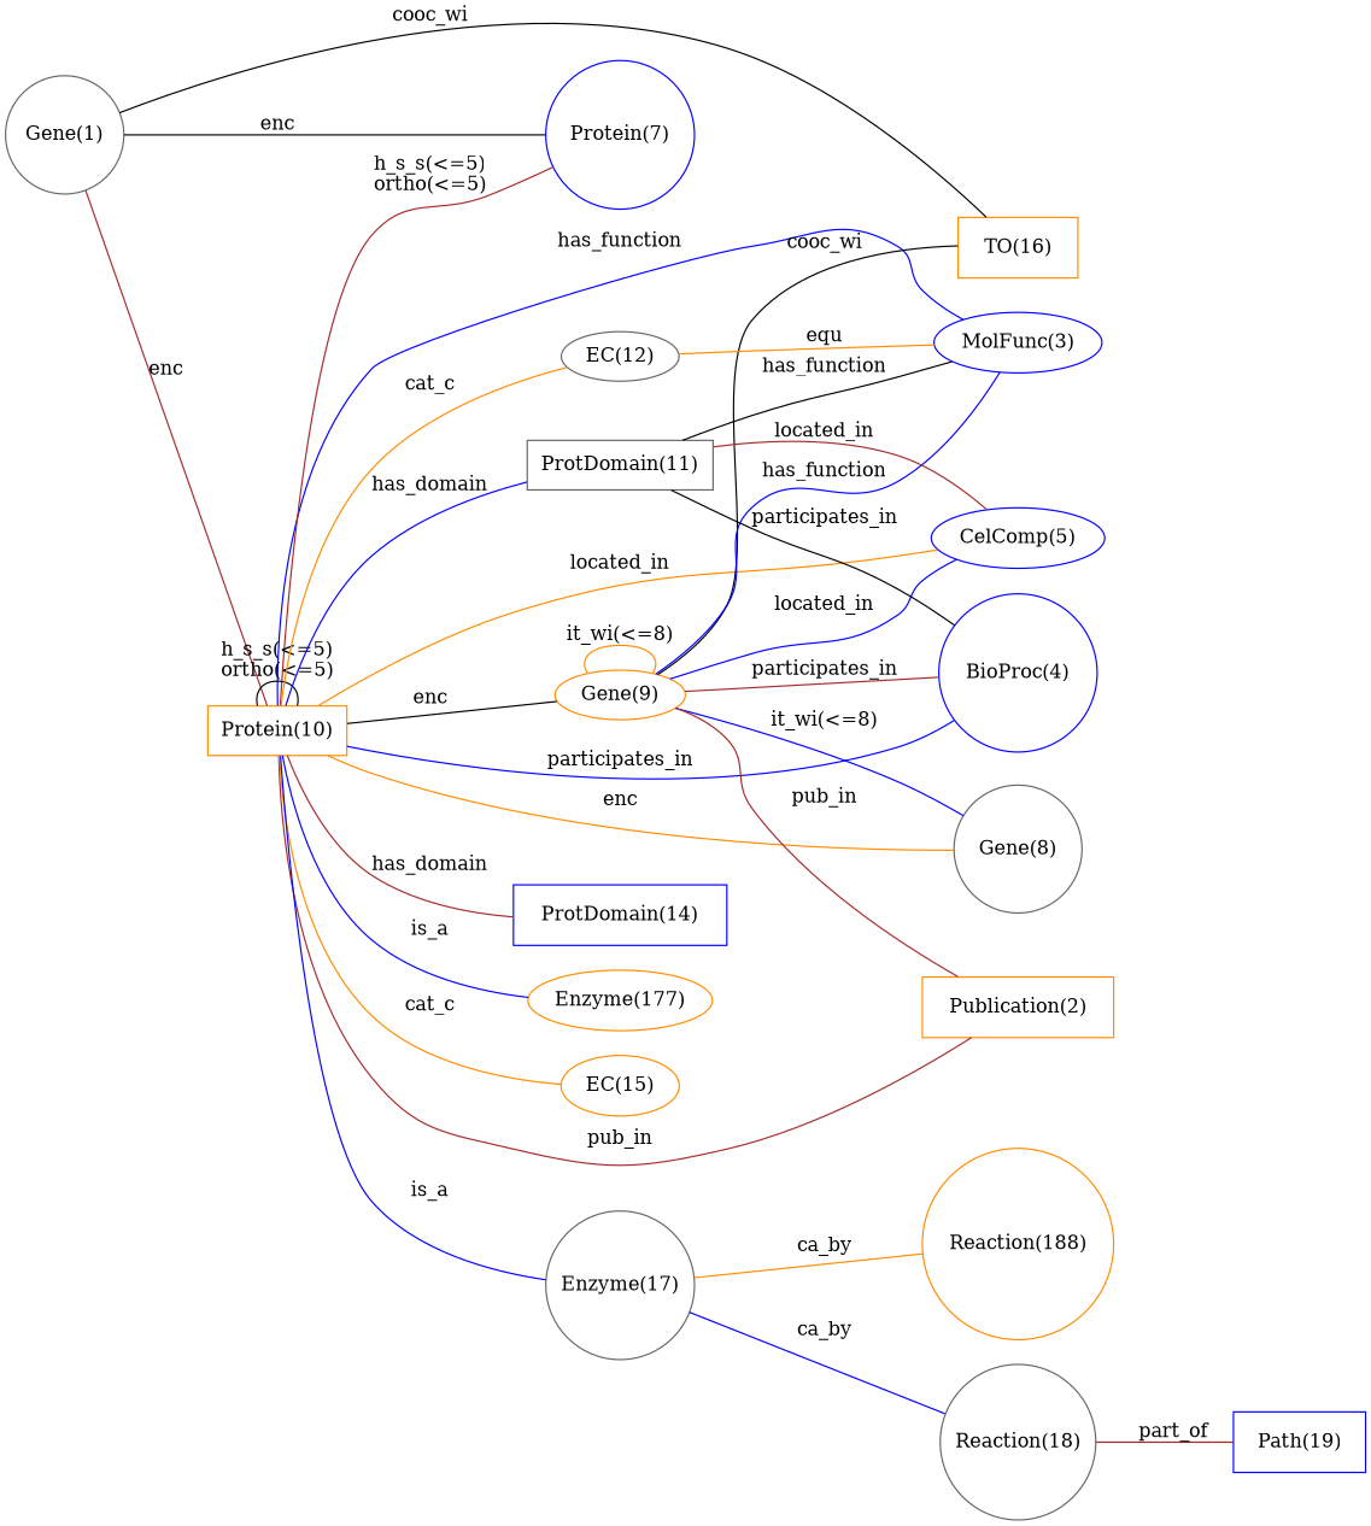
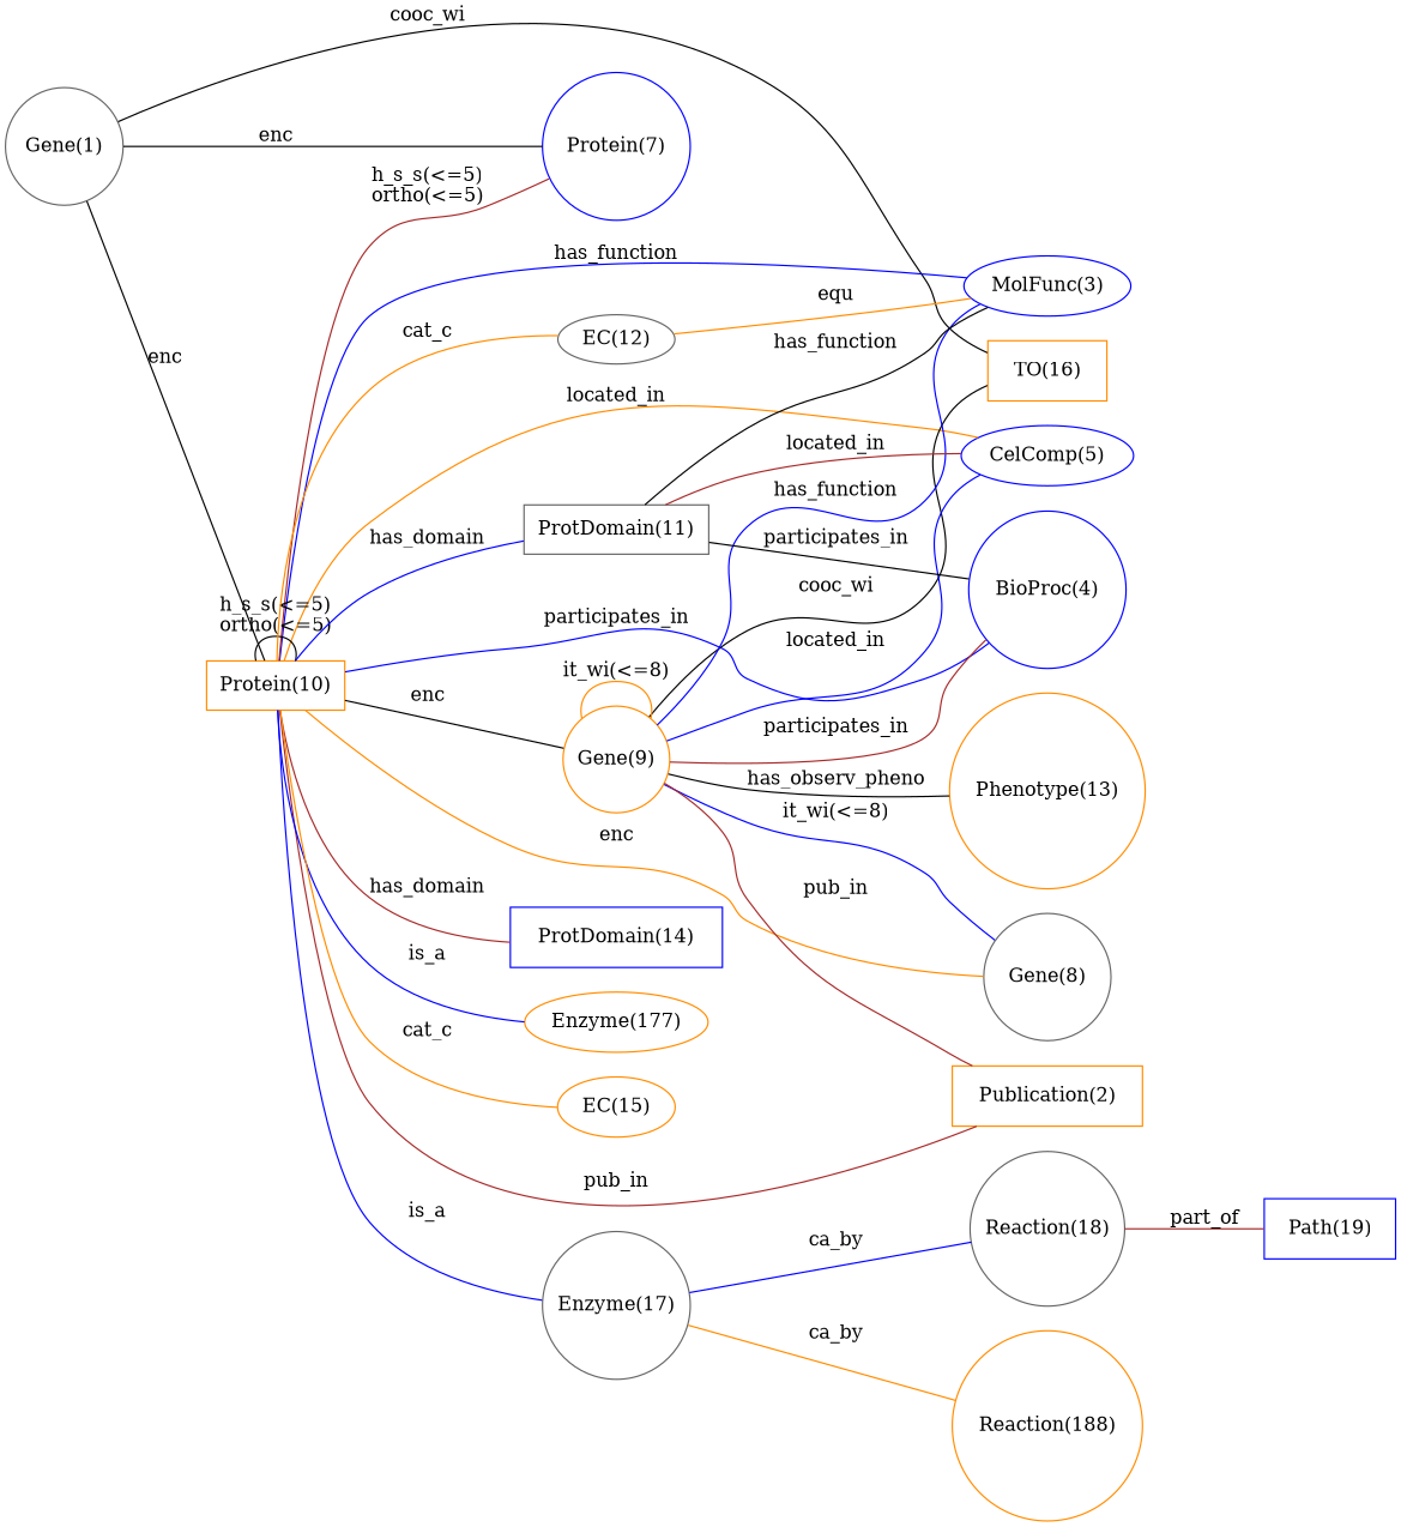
  digraph {
    rankdir=LR
    node [color=darkorange shape=ellipse]
    edge [arrowhead=none color=black]
    "TO(16)" [height=0.61111 shape=box width=1.2077]
    "MolFunc(3)" [color=blue height=0.61111 width=1.7]
+   "Phenotype(13)" [height=0.61111 shape=circle width=1.9805]
    "Gene(8)" [color=gray40 height=0.61111 shape=circle width=1.286]
    "CelComp(5)" [color=blue height=0.61111 width=1.7443]
    "BioProc(4)" [color=blue height=0.61111 shape=circle width=1.5966]
    "Publication(2)" [height=0.61111 shape=box width=1.9362]
    "ProtDomain(14)" [color=blue height=0.61111 shape=box width=2.1578]
    "Path(19)" [color=blue height=0.61111 shape=box width=1.3307]
    "Reaction(188)" [height=0.61111 shape=circle width=1.9359]
    "Enzyme(177)" [height=0.61111 width=1.8621]
    "EC(15)" [height=0.61111 width=1.1977]
    "Protein(7)" [color=blue height=0.61111 shape=circle width=1.4931]
    "Gene(1)" [color=gray40 height=1.1966 width=1.1966]
    "Protein(10)" [height=0.5 shape=box width=1.3996]
-   "Gene(9)" [height=0.5 width=1.0855]
+   "Gene(9)" [height=0.5 shape=circle width=1.0855]
    "Enzyme(17)" [color=gray40 height=0.5 shape=circle width=1.4949]
    "EC(12)" [color=gray40 height=0.5 width=1.0039]
    "ProtDomain(11)" [color=gray40 height=0.5 shape=box width=1.8819]
    "Reaction(18)" [color=gray40 height=0.5 shape=circle width=1.5631]
    "Gene(1)" -> "TO(16)" [label=cooc_wi]
    "Gene(1)" -> "Protein(7)" [label=enc]
-   "Gene(1)" -> "Protein(10)" [color=brown label=enc]
+   "Gene(1)" -> "Protein(10)" [label=enc]
    "Protein(10)" -> "MolFunc(3)" [color=blue label=has_function]
    "Protein(10)" -> "Gene(8)" [color=darkorange label=enc]
    "Protein(10)" -> "CelComp(5)" [color=darkorange label=located_in]
    "Protein(10)" -> "BioProc(4)" [color=blue label=participates_in]
    "Protein(10)" -> "Publication(2)" [color=brown label=pub_in]
    "Protein(10)" -> "ProtDomain(14)" [color=brown label=has_domain]
    "Protein(10)" -> "Enzyme(177)" [color=blue label=is_a]
    "Protein(10)" -> "EC(15)" [color=darkorange label=cat_c]
    "Protein(10)" -> "Protein(7)" [color=brown label="h_s_s(<=5)\northo(<=5)"]
    "Protein(10)" -> "Protein(10)" [label="h_s_s(<=5)\northo(<=5)"]
    "Protein(10)" -> "Gene(9)" [label=enc]
    "Protein(10)" -> "Enzyme(17)" [color=blue label=is_a]
    "Protein(10)" -> "EC(12)" [color=darkorange label=cat_c]
    "Protein(10)" -> "ProtDomain(11)" [color=blue label=has_domain]
    "Gene(9)" -> "TO(16)" [label=cooc_wi]
    "Gene(9)" -> "MolFunc(3)" [color=blue label=has_function]
+   "Gene(9)" -> "Phenotype(13)" [label=has_observ_pheno]
    "Gene(9)" -> "Gene(8)" [color=blue label="it_wi(<=8)"]
    "Gene(9)" -> "CelComp(5)" [color=blue label=located_in]
    "Gene(9)" -> "BioProc(4)" [color=brown label=participates_in]
    "Gene(9)" -> "Publication(2)" [color=brown label=pub_in]
    "Gene(9)" -> "Gene(9)" [color=darkorange label="it_wi(<=8)"]
    "Enzyme(17)" -> "Reaction(188)" [color=darkorange label=ca_by]
    "Enzyme(17)" -> "Reaction(18)" [color=blue label=ca_by]
    "EC(12)" -> "MolFunc(3)" [color=darkorange label=equ]
    "ProtDomain(11)" -> "MolFunc(3)" [label=has_function]
    "ProtDomain(11)" -> "CelComp(5)" [color=brown label=located_in]
    "ProtDomain(11)" -> "BioProc(4)" [label=participates_in]
    "Reaction(18)" -> "Path(19)" [color=brown label=part_of]
  }
